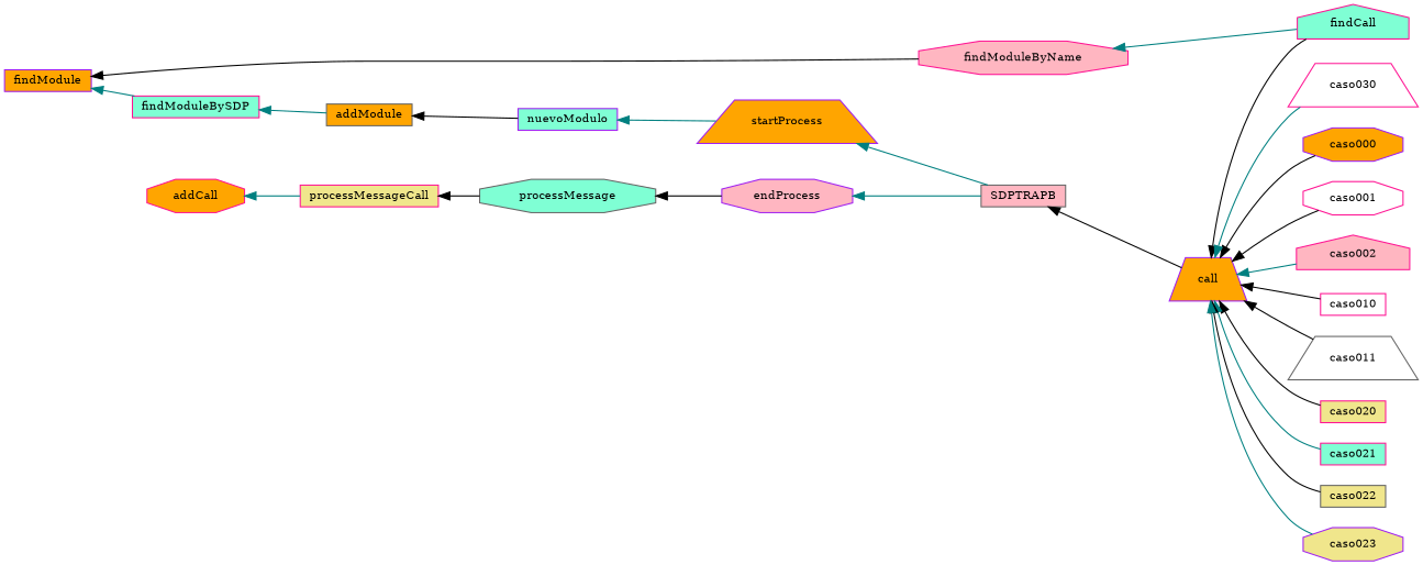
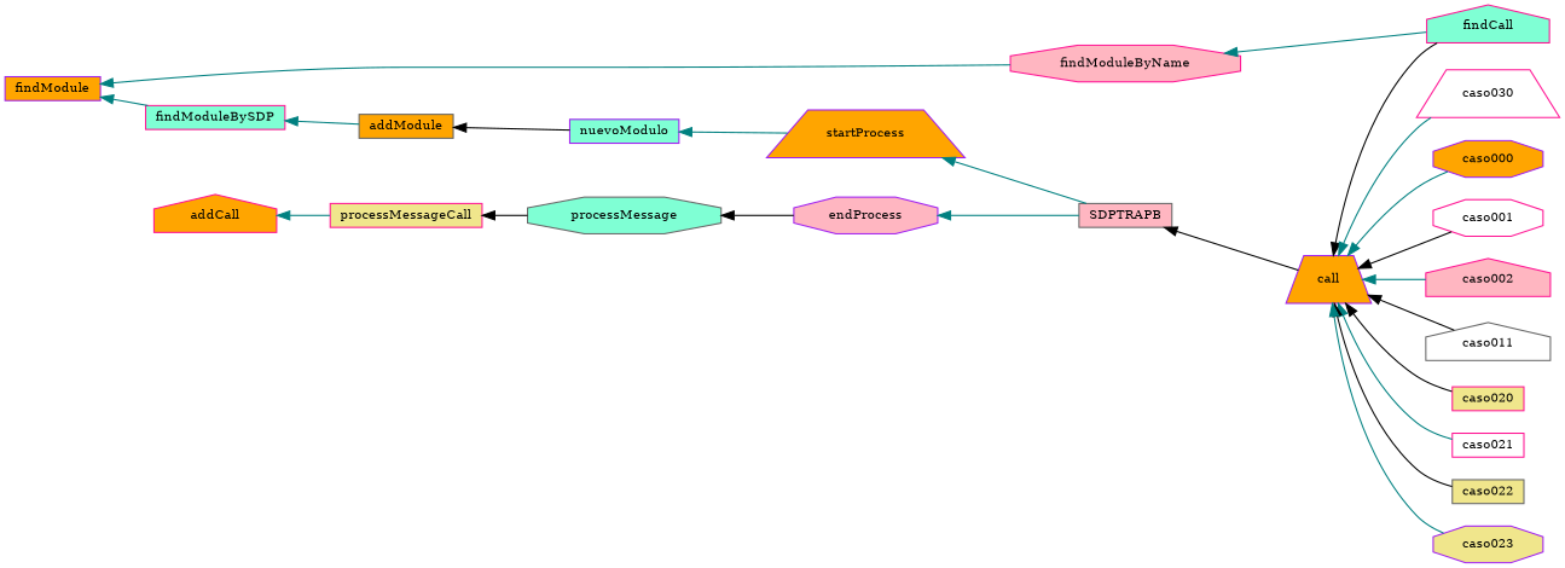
  digraph {
    fontname="DejaVu Serif"
    rankdir=LR
    node [color=deeppink fillcolor=orange fontname="DejaVu Serif" fontsize=10 shape=box style=filled]
    edge [color=teal dir=back fontname="DejaVu Serif" fontsize=10 labelfontname=Helvetica labelfontsize=10 style=solid]
    n1 [color=purple fontcolor=black height=0.2 label=findModule width=0.4]
    n2 [fillcolor=aquamarine height=0.2 label=findModuleBySDP width=0.4]
    n3 [fillcolor=lightpink height=0.2 label=findModuleByName shape=octagon width=0.4]
    n4 [color=gray40 height=0.2 label=addModule width=0.4]
    n5 [fillcolor=aquamarine height=0.2 label=findCall shape=house width=0.4]
    n6 [color=purple fillcolor=aquamarine height=0.2 label=nuevoModulo width=0.4]
    n7 [color=purple height=0.2 label=startProcess shape=trapezium width=0.4]
    n8 [color=gray40 fillcolor=lightpink height=0.2 label=SDPTRAPB width=0.4]
    n9 [color=purple height=0.2 label=call shape=trapezium width=0.4]
    n10 [color=purple height=0.2 label=caso000 shape=octagon width=0.4]
    n11 [fillcolor=white height=0.2 label=caso001 shape=octagon width=0.4]
    n12 [fillcolor=lightpink height=0.2 label=caso002 shape=house width=0.4]
-   n13 [fillcolor=white height=0.2 label=caso010 width=0.4]
-   n14 [color=gray40 fillcolor=white height=0.2 label=caso011 shape=trapezium width=0.4]
+   n14 [color=gray40 fillcolor=white height=0.2 label=caso011 shape=house width=0.4]
    n15 [fillcolor=khaki height=0.2 label=caso020 width=0.4]
-   n16 [fillcolor=aquamarine height=0.2 label=caso021 width=0.4]
+   n16 [fillcolor=white height=0.2 label=caso021 width=0.4]
    n17 [color=gray40 fillcolor=khaki height=0.2 label=caso022 width=0.4]
    n18 [color=purple fillcolor=khaki height=0.2 label=caso023 shape=octagon width=0.4]
    n19 [fillcolor=white height=0.2 label=caso030 shape=trapezium width=0.4]
-   n20 [height=0.2 label=addCall shape=octagon width=0.4]
+   n20 [height=0.2 label=addCall shape=house width=0.4]
    n21 [fillcolor=khaki height=0.2 label=processMessageCall width=0.4]
    n22 [color=gray40 fillcolor=aquamarine height=0.2 label=processMessage shape=octagon width=0.4]
    n23 [color=purple fillcolor=lightpink height=0.2 label=endProcess shape=octagon width=0.4]
    n1 -> n2
-   n1 -> n3 [color=black]
+   n1 -> n3
    n2 -> n4
    n3 -> n5
    n4 -> n6 [color=black]
    n6 -> n7
    n7 -> n8
    n8 -> n9 [color=black]
    n9 -> n5 [color=black]
-   n9 -> n10 [color=black]
+   n9 -> n10
    n9 -> n11 [color=black]
    n9 -> n12
-   n9 -> n13 [color=black]
    n9 -> n14 [color=black]
    n9 -> n15 [color=black]
    n9 -> n16
    n9 -> n17 [color=black]
    n9 -> n18
    n9 -> n19
    n20 -> n21
    n21 -> n22 [color=black]
    n22 -> n23 [color=black]
    n23 -> n8
  }
